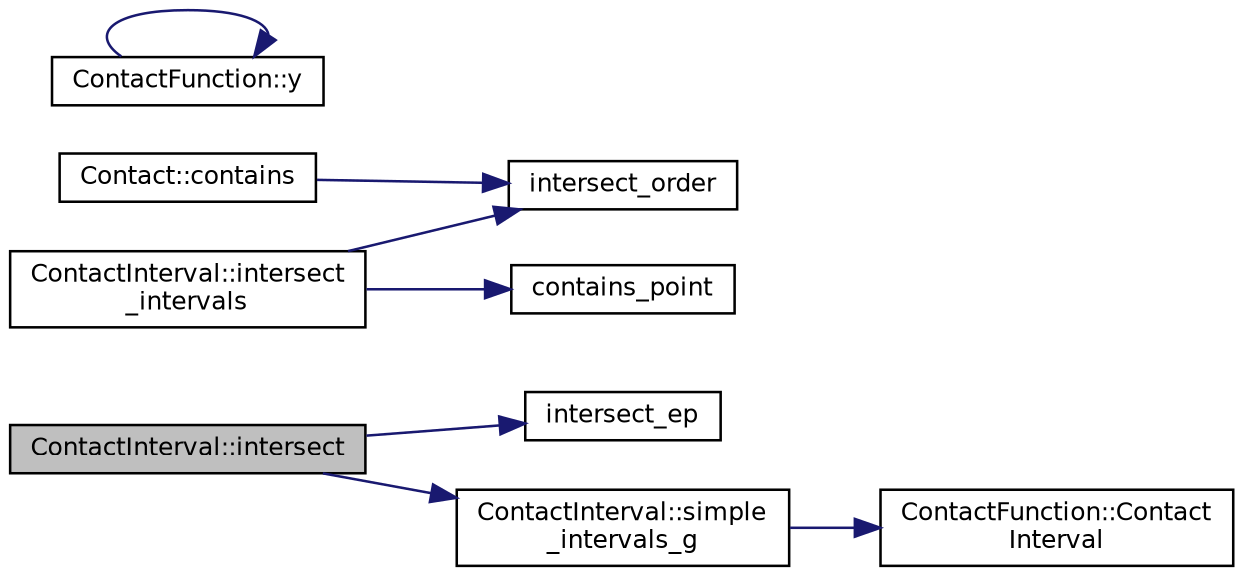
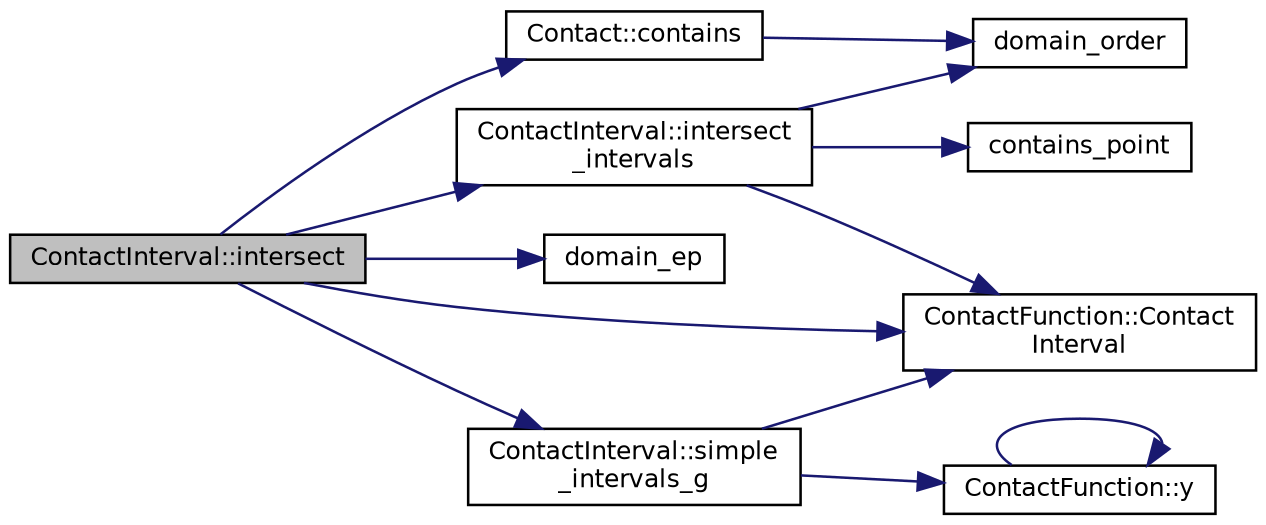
  digraph {
    rankdir=LR
    node [color=black fillcolor=white fontname=Helvetica fontsize=10 shape=record style=filled]
    edge [color=midnightblue fontname=Helvetica fontsize=10 labelfontname=Helvetica labelfontsize=10 style=solid]
    n1 [fillcolor=grey75 fontcolor=black height=0.2 label="ContactInterval::intersect" width=0.4]
    n2 [height=0.2 label="ContactFunction::Contact\lInterval" width=0.4]
    n3 [height=0.2 label="Contact::contains" width=0.4]
-   n4 [height=0.2 label=intersect_ep width=0.4]
+   n4 [height=0.2 label=domain_ep width=0.4]
    n5 [height=0.2 label="ContactInterval::intersect\l_intervals" width=0.4]
    n6 [height=0.2 label="ContactInterval::simple\l_intervals_g" width=0.4]
-   n7 [height=0.2 label=intersect_order width=0.4]
+   n7 [height=0.2 label=domain_order width=0.4]
    n8 [height=0.2 label=contains_point width=0.4]
    n9 [height=0.2 label="ContactFunction::y" width=0.4]
+   n1 -> n2
+   n1 -> n3
    n1 -> n4
+   n1 -> n5
    n1 -> n6
    n3 -> n7
+   n5 -> n2
    n5 -> n7
    n5 -> n8
    n6 -> n2
+   n6 -> n9
    n9 -> n9
  }
